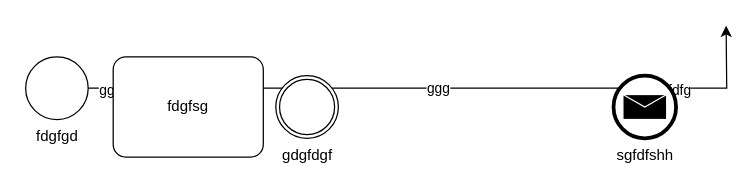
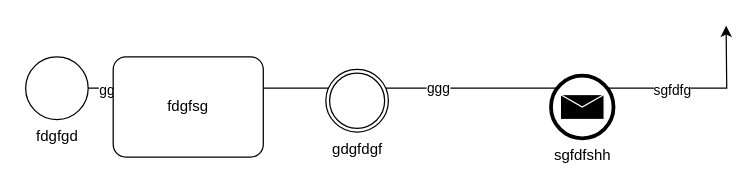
  <mxCell id="0" />
  <mxCell id="1" parent="0" />
  <mxCell id="2" value="ggg" style="edgeStyle=orthogonalEdgeStyle;rounded=0;orthogonalLoop=1;jettySize=auto;html=1;" parent="1" source="5" edge="1"><mxGeometry relative="1" as="geometry"><mxPoint x="580" y="20" as="targetPoint" /></mxGeometry></mxCell>
  <mxCell id="3" value="sgfdfg" style="edgeLabel;html=1;align=center;verticalAlign=middle;resizable=0;points=[];" parent="2" vertex="1" connectable="0"><mxGeometry x="0.663" y="-1" relative="1" as="geometry"><mxPoint as="offset" /></mxGeometry></mxCell>
  <mxCell id="4" value="gg" style="edgeLabel;html=1;align=center;verticalAlign=middle;resizable=0;points=[];" parent="2" vertex="1" connectable="0"><mxGeometry x="-0.951" y="-1" relative="1" as="geometry"><mxPoint as="offset" /></mxGeometry></mxCell>
  <mxCell id="5" value="fdgfgd" style="points=[[0.145,0.145,0],[0.5,0,0],[0.855,0.145,0],[1,0.5,0],[0.855,0.855,0],[0.5,1,0],[0.145,0.855,0],[0,0.5,0]];shape=mxgraph.bpmn.event;html=1;verticalLabelPosition=bottom;labelBackgroundColor=#ffffff;verticalAlign=top;align=center;perimeter=ellipsePerimeter;outlineConnect=0;aspect=fixed;outline=standard;symbol=general;" parent="1" vertex="1"><mxGeometry x="20" y="45" width="50" height="50" as="geometry" /></mxCell>
- <mxCell id="6" value="gdgfdgf" style="points=[[0.145,0.145,0],[0.5,0,0],[0.855,0.145,0],[1,0.5,0],[0.855,0.855,0],[0.5,1,0],[0.145,0.855,0],[0,0.5,0]];shape=mxgraph.bpmn.event;html=1;verticalLabelPosition=bottom;labelBackgroundColor=#ffffff;verticalAlign=top;align=center;perimeter=ellipsePerimeter;outlineConnect=0;aspect=fixed;outline=throwing;symbol=general;" parent="1" vertex="1"><mxGeometry x="220" y="60" width="50" height="50" as="geometry" /></mxCell>
- <mxCell id="7" value="sgfdfshh" style="points=[[0.145,0.145,0],[0.5,0,0],[0.855,0.145,0],[1,0.5,0],[0.855,0.855,0],[0.5,1,0],[0.145,0.855,0],[0,0.5,0]];shape=mxgraph.bpmn.event;html=1;verticalLabelPosition=bottom;labelBackgroundColor=#ffffff;verticalAlign=top;align=center;perimeter=ellipsePerimeter;outlineConnect=0;aspect=fixed;outline=end;symbol=message;" parent="1" vertex="1"><mxGeometry x="490" y="60" width="50" height="50" as="geometry" /></mxCell>
+ <mxCell id="6" value="gdgfdgf" style="points=[[0.145,0.145,0],[0.5,0,0],[0.855,0.145,0],[1,0.5,0],[0.855,0.855,0],[0.5,1,0],[0.145,0.855,0],[0,0.5,0]];shape=mxgraph.bpmn.event;html=1;verticalLabelPosition=bottom;labelBackgroundColor=#ffffff;verticalAlign=top;align=center;perimeter=ellipsePerimeter;outlineConnect=0;aspect=fixed;outline=throwing;symbol=general;" parent="1" vertex="1"><mxGeometry x="260" y="55" width="50" height="50" as="geometry" /></mxCell>
+ <mxCell id="7" value="sgfdfshh" style="points=[[0.145,0.145,0],[0.5,0,0],[0.855,0.145,0],[1,0.5,0],[0.855,0.855,0],[0.5,1,0],[0.145,0.855,0],[0,0.5,0]];shape=mxgraph.bpmn.event;html=1;verticalLabelPosition=bottom;labelBackgroundColor=#ffffff;verticalAlign=top;align=center;perimeter=ellipsePerimeter;outlineConnect=0;aspect=fixed;outline=end;symbol=message;" parent="1" vertex="1"><mxGeometry x="440" y="60" width="50" height="50" as="geometry" /></mxCell>
  <mxCell id="8" value="fdgfsg" style="points=[[0.25,0,0],[0.5,0,0],[0.75,0,0],[1,0.25,0],[1,0.5,0],[1,0.75,0],[0.75,1,0],[0.5,1,0],[0.25,1,0],[0,0.75,0],[0,0.5,0],[0,0.25,0]];shape=mxgraph.bpmn.task;whiteSpace=wrap;rectStyle=rounded;size=10;html=1;container=1;expand=0;collapsible=0;taskMarker=abstract;" parent="1" vertex="1"><mxGeometry x="90" y="45" width="120" height="80" as="geometry" /></mxCell>
